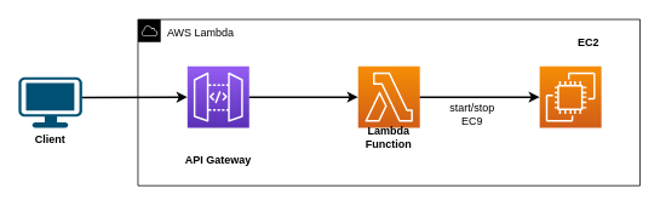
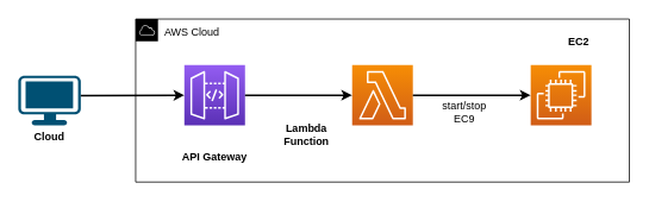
  <mxCell id="0" />
  <mxCell id="1" parent="0" />
- <mxCell id="2" value="AWS Lambda" style="points=[[0,0],[0.25,0],[0.5,0],[0.75,0],[1,0],[1,0.25],[1,0.5],[1,0.75],[1,1],[0.75,1],[0.5,1],[0.25,1],[0,1],[0,0.75],[0,0.5],[0,0.25]];outlineConnect=0;html=1;whiteSpace=wrap;fontSize=12;fontStyle=0;shape=mxgraph.aws4.group;grIcon=mxgraph.aws4.group_aws_cloud;verticalAlign=top;align=left;spacingLeft=30;dashed=0;" vertex="1" parent="1"><mxGeometry x="151.5" y="20.5" width="553" height="183" as="geometry" /></mxCell>
+ <mxCell id="2" value="AWS Cloud" style="points=[[0,0],[0.25,0],[0.5,0],[0.75,0],[1,0],[1,0.25],[1,0.5],[1,0.75],[1,1],[0.75,1],[0.5,1],[0.25,1],[0,1],[0,0.75],[0,0.5],[0,0.25]];outlineConnect=0;html=1;whiteSpace=wrap;fontSize=12;fontStyle=0;shape=mxgraph.aws4.group;grIcon=mxgraph.aws4.group_aws_cloud;verticalAlign=top;align=left;spacingLeft=30;dashed=0;" vertex="1" parent="1"><mxGeometry x="151.5" y="20.5" width="553" height="183" as="geometry" /></mxCell>
  <mxCell id="3" value="" style="outlineConnect=0;fontColor=#232F3E;gradientColor=#F78E04;gradientDirection=north;fillColor=#D05C17;strokeColor=#ffffff;dashed=0;verticalLabelPosition=bottom;verticalAlign=top;align=center;html=1;fontSize=12;fontStyle=0;aspect=fixed;shape=mxgraph.aws4.resourceIcon;resIcon=mxgraph.aws4.lambda;" vertex="1" parent="1"><mxGeometry x="394" y="72" width="68" height="68" as="geometry" /></mxCell>
  <mxCell id="4" value="" style="outlineConnect=0;fontColor=#232F3E;gradientColor=#945DF2;gradientDirection=north;fillColor=#5A30B5;strokeColor=#ffffff;dashed=0;verticalLabelPosition=bottom;verticalAlign=top;align=center;html=1;fontSize=12;fontStyle=0;aspect=fixed;shape=mxgraph.aws4.resourceIcon;resIcon=mxgraph.aws4.api_gateway;" vertex="1" parent="1"><mxGeometry x="206" y="72" width="68" height="68" as="geometry" /></mxCell>
  <mxCell id="5" value="" style="outlineConnect=0;fontColor=#232F3E;gradientColor=#F78E04;gradientDirection=north;fillColor=#D05C17;strokeColor=#ffffff;dashed=0;verticalLabelPosition=bottom;verticalAlign=top;align=center;html=1;fontSize=12;fontStyle=0;aspect=fixed;shape=mxgraph.aws4.resourceIcon;resIcon=mxgraph.aws4.ec2;" vertex="1" parent="1"><mxGeometry x="594" y="72" width="68" height="68" as="geometry" /></mxCell>
  <mxCell id="6" value="" style="points=[[0.03,0.03,0],[0.5,0,0],[0.97,0.03,0],[1,0.4,0],[0.97,0.745,0],[0.5,1,0],[0.03,0.745,0],[0,0.4,0]];verticalLabelPosition=bottom;html=1;verticalAlign=top;aspect=fixed;align=center;pointerEvents=1;shape=mxgraph.cisco19.workstation;fillColor=#005073;strokeColor=none;" vertex="1" parent="1"><mxGeometry x="20" y="84" width="70" height="56" as="geometry" /></mxCell>
- <mxCell id="7" value="&lt;b&gt;Client&lt;/b&gt;" style="text;html=1;strokeColor=none;fillColor=none;align=center;verticalAlign=middle;whiteSpace=wrap;rounded=0;" vertex="1" parent="1"><mxGeometry x="35" y="143" width="40" height="20" as="geometry" /></mxCell>
+ <mxCell id="7" value="&lt;b&gt;Cloud&lt;/b&gt;" style="text;html=1;strokeColor=none;fillColor=none;align=center;verticalAlign=middle;whiteSpace=wrap;rounded=0;" vertex="1" parent="1"><mxGeometry x="35" y="143" width="40" height="20" as="geometry" /></mxCell>
  <mxCell id="8" value="&lt;b&gt;API Gateway&lt;/b&gt;" style="text;html=1;strokeColor=none;fillColor=none;align=center;verticalAlign=middle;whiteSpace=wrap;rounded=0;" vertex="1" parent="1"><mxGeometry x="200" y="166" width="80" height="20" as="geometry" /></mxCell>
- <mxCell id="9" value="&lt;b&gt;Lambda Function&lt;/b&gt;" style="text;html=1;strokeColor=none;fillColor=none;align=center;verticalAlign=middle;whiteSpace=wrap;rounded=0;" vertex="1" parent="1"><mxGeometry x="388" y="141" width="80" height="20" as="geometry" /></mxCell>
+ <mxCell id="9" value="&lt;b&gt;Lambda Function&lt;/b&gt;" style="text;html=1;strokeColor=none;fillColor=none;align=center;verticalAlign=middle;whiteSpace=wrap;rounded=0;" vertex="1" parent="1"><mxGeometry x="303" y="141" width="80" height="20" as="geometry" /></mxCell>
  <mxCell id="10" value="&lt;b&gt;EC2&lt;/b&gt;" style="text;html=1;strokeColor=none;fillColor=none;align=center;verticalAlign=middle;whiteSpace=wrap;rounded=0;" vertex="1" parent="1"><mxGeometry x="608" y="36" width="80" height="20" as="geometry" /></mxCell>
  <mxCell id="11" value="" style="endArrow=classic;html=1;exitX=1;exitY=0.4;exitDx=0;exitDy=0;exitPerimeter=0;strokeWidth=2;" edge="1" parent="1" source="6" target="4"><mxGeometry width="50" height="50" relative="1" as="geometry"><mxPoint x="110" y="122" as="sourcePoint" /><mxPoint x="180" y="105" as="targetPoint" /></mxGeometry></mxCell>
  <mxCell id="12" value="" style="endArrow=classic;html=1;strokeWidth=2;" edge="1" parent="1" source="4" target="3"><mxGeometry width="50" height="50" relative="1" as="geometry"><mxPoint x="290" y="223" as="sourcePoint" /><mxPoint x="340" y="173" as="targetPoint" /></mxGeometry></mxCell>
  <mxCell id="13" value="" style="endArrow=classic;html=1;strokeWidth=2;" edge="1" parent="1" source="3" target="5"><mxGeometry width="50" height="50" relative="1" as="geometry"><mxPoint x="500" y="143" as="sourcePoint" /><mxPoint x="550" y="93" as="targetPoint" /></mxGeometry></mxCell>
  <mxCell id="14" value="start/stop EC9" style="text;html=1;strokeColor=none;fillColor=none;align=center;verticalAlign=middle;whiteSpace=wrap;rounded=0;" vertex="1" parent="1"><mxGeometry x="490" y="110" width="60" height="30" as="geometry" /></mxCell>
